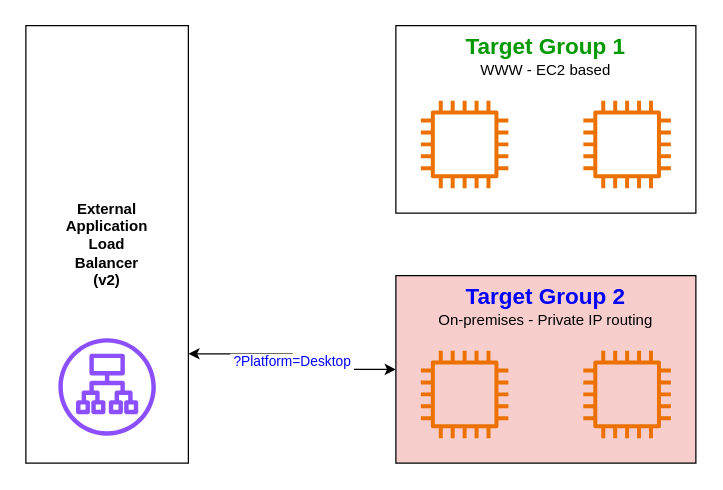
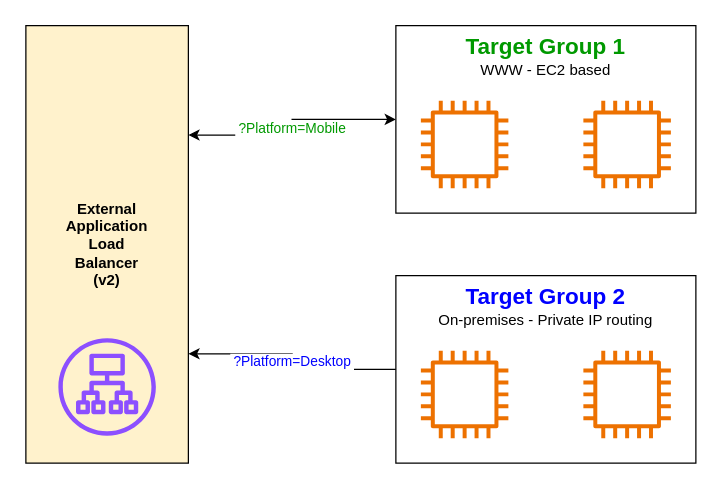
  <mxCell id="0" />
  <mxCell id="1" parent="0" />
- <mxCell id="3" value="&amp;nbsp;?Platform=Desktop&amp;nbsp;" style="rounded=0;orthogonalLoop=1;jettySize=auto;html=1;exitX=1;exitY=0.75;exitDx=0;exitDy=0;entryX=0;entryY=0.5;entryDx=0;entryDy=0;startArrow=classic;startFill=1;edgeStyle=orthogonalEdgeStyle;fontColor=#0000FF;" edge="1" parent="1" source="4" target="9"><mxGeometry relative="1" as="geometry"><mxPoint x="316" y="295" as="targetPoint" /></mxGeometry></mxCell>
- <mxCell id="4" value="External&lt;div&gt;Application&lt;/div&gt;&lt;div&gt;Load&lt;/div&gt;&lt;div&gt;Balancer&lt;/div&gt;&lt;div&gt;(v2)&lt;/div&gt;" style="rounded=0;whiteSpace=wrap;html=1;fontStyle=1" vertex="1" parent="1"><mxGeometry x="20" y="20" width="130" height="350" as="geometry" /></mxCell>
+ <mxCell id="2" value="&amp;nbsp;?Platform=Mobile&amp;nbsp;" style="rounded=0;orthogonalLoop=1;jettySize=auto;html=1;exitX=1;exitY=0.25;exitDx=0;exitDy=0;entryX=0;entryY=0.5;entryDx=0;entryDy=0;startArrow=classic;startFill=1;edgeStyle=orthogonalEdgeStyle;fontColor=#009900;" edge="1" parent="1" source="4" target="6"><mxGeometry relative="1" as="geometry" /></mxCell>
+ <mxCell id="3" value="&amp;nbsp;?Platform=Desktop&amp;nbsp;" style="rounded=0;orthogonalLoop=1;jettySize=auto;html=1;exitX=1;exitY=0.75;exitDx=0;exitDy=0;entryX=0;entryY=0.5;entryDx=0;entryDy=0;startArrow=classic;startFill=1;edgeStyle=orthogonalEdgeStyle;fontColor=#0000FF;endArrow=none;" edge="1" parent="1" source="4" target="9"><mxGeometry relative="1" as="geometry"><mxPoint x="316" y="295" as="targetPoint" /></mxGeometry></mxCell>
+ <mxCell id="4" value="External&lt;div&gt;Application&lt;/div&gt;&lt;div&gt;Load&lt;/div&gt;&lt;div&gt;Balancer&lt;/div&gt;&lt;div&gt;(v2)&lt;/div&gt;" style="rounded=0;whiteSpace=wrap;html=1;fontStyle=1;fillColor=#fff2cc;" vertex="1" parent="1"><mxGeometry x="20" y="20" width="130" height="350" as="geometry" /></mxCell>
  <mxCell id="5" value="" style="sketch=0;outlineConnect=0;fontColor=#232F3E;gradientColor=none;fillColor=#8C4FFF;strokeColor=none;dashed=0;verticalLabelPosition=bottom;verticalAlign=top;align=center;html=1;fontSize=12;fontStyle=0;aspect=fixed;pointerEvents=1;shape=mxgraph.aws4.application_load_balancer;" vertex="1" parent="1"><mxGeometry x="46" y="270" width="78" height="78" as="geometry" /></mxCell>
  <mxCell id="6" value="&lt;font style=&quot;color: rgb(0, 153, 0); font-size: 18px;&quot;&gt;&lt;b&gt;Target Group 1&lt;/b&gt;&lt;/font&gt;&lt;div&gt;WWW - EC2 based&lt;/div&gt;" style="rounded=0;whiteSpace=wrap;html=1;verticalAlign=top;" vertex="1" parent="1"><mxGeometry x="316" y="20" width="240" height="150" as="geometry" /></mxCell>
  <mxCell id="7" value="" style="sketch=0;outlineConnect=0;fontColor=#232F3E;gradientColor=none;fillColor=#ED7100;strokeColor=none;dashed=0;verticalLabelPosition=bottom;verticalAlign=top;align=center;html=1;fontSize=12;fontStyle=0;aspect=fixed;pointerEvents=1;shape=mxgraph.aws4.instance2;" vertex="1" parent="1"><mxGeometry x="336" y="80" width="70" height="70" as="geometry" /></mxCell>
  <mxCell id="8" value="" style="sketch=0;outlineConnect=0;fontColor=#232F3E;gradientColor=none;fillColor=#ED7100;strokeColor=none;dashed=0;verticalLabelPosition=bottom;verticalAlign=top;align=center;html=1;fontSize=12;fontStyle=0;aspect=fixed;pointerEvents=1;shape=mxgraph.aws4.instance2;" vertex="1" parent="1"><mxGeometry x="466" y="80" width="70" height="70" as="geometry" /></mxCell>
- <mxCell id="9" value="&lt;font style=&quot;font-size: 18px; color: rgb(0, 0, 255);&quot;&gt;&lt;b style=&quot;&quot;&gt;Target Group 2&lt;/b&gt;&lt;/font&gt;&lt;div&gt;On-premises - Private IP routing&lt;/div&gt;" style="rounded=0;whiteSpace=wrap;html=1;verticalAlign=top;fillColor=#f8cecc;" vertex="1" parent="1"><mxGeometry x="316" y="220" width="240" height="150" as="geometry" /></mxCell>
+ <mxCell id="9" value="&lt;font style=&quot;font-size: 18px; color: rgb(0, 0, 255);&quot;&gt;&lt;b style=&quot;&quot;&gt;Target Group 2&lt;/b&gt;&lt;/font&gt;&lt;div&gt;On-premises - Private IP routing&lt;/div&gt;" style="rounded=0;whiteSpace=wrap;html=1;verticalAlign=top;" vertex="1" parent="1"><mxGeometry x="316" y="220" width="240" height="150" as="geometry" /></mxCell>
  <mxCell id="10" value="" style="sketch=0;outlineConnect=0;fontColor=#232F3E;gradientColor=none;fillColor=#ED7100;strokeColor=none;dashed=0;verticalLabelPosition=bottom;verticalAlign=top;align=center;html=1;fontSize=12;fontStyle=0;aspect=fixed;pointerEvents=1;shape=mxgraph.aws4.instance2;" vertex="1" parent="1"><mxGeometry x="336" y="280" width="70" height="70" as="geometry" /></mxCell>
  <mxCell id="11" value="" style="sketch=0;outlineConnect=0;fontColor=#232F3E;gradientColor=none;fillColor=#ED7100;strokeColor=none;dashed=0;verticalLabelPosition=bottom;verticalAlign=top;align=center;html=1;fontSize=12;fontStyle=0;aspect=fixed;pointerEvents=1;shape=mxgraph.aws4.instance2;" vertex="1" parent="1"><mxGeometry x="466" y="280" width="70" height="70" as="geometry" /></mxCell>
